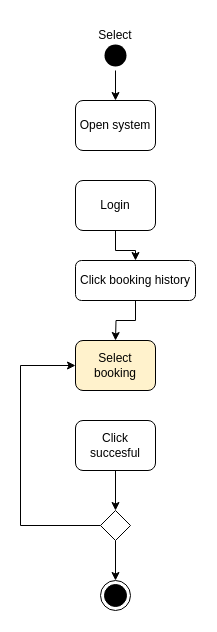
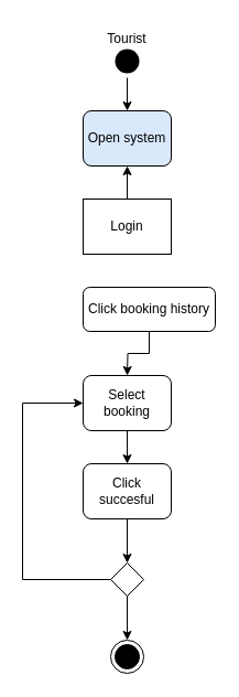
  <mxCell id="0" />
  <mxCell id="1" parent="0" />
  <mxCell id="2" style="edgeStyle=orthogonalEdgeStyle;rounded=0;orthogonalLoop=1;jettySize=auto;html=1;entryX=0.5;entryY=0;entryDx=0;entryDy=0;" edge="1" parent="1" source="3" target="6"><mxGeometry relative="1" as="geometry" /></mxCell>
  <mxCell id="3" value="" style="ellipse;html=1;shape=startState;fillColor=#000000;strokeColor=none;" vertex="1" parent="1"><mxGeometry x="100" y="40" width="30" height="30" as="geometry" /></mxCell>
  <mxCell id="4" value="" style="edgeStyle=orthogonalEdgeStyle;html=1;verticalAlign=bottom;endArrow=open;endSize=8;strokeColor=none;rounded=0;" edge="1" parent="1" source="3"><mxGeometry relative="1" as="geometry"><mxPoint x="145" y="130" as="targetPoint" /></mxGeometry></mxCell>
- <mxCell id="5" value="Select" style="text;html=1;align=center;verticalAlign=middle;whiteSpace=wrap;rounded=0;" vertex="1" parent="1"><mxGeometry x="85" y="20" width="60" height="30" as="geometry" /></mxCell>
- <mxCell id="6" value="Open system" style="rounded=1;whiteSpace=wrap;html=1;" vertex="1" parent="1"><mxGeometry x="75" y="100" width="80" height="50" as="geometry" /></mxCell>
- <mxCell id="7" style="edgeStyle=orthogonalEdgeStyle;rounded=0;orthogonalLoop=1;jettySize=auto;html=1;entryX=0.5;entryY=0;entryDx=0;entryDy=0;" edge="1" parent="1" source="8" target="10"><mxGeometry relative="1" as="geometry" /></mxCell>
- <mxCell id="8" value="Login" style="rounded=1;whiteSpace=wrap;html=1;" vertex="1" parent="1"><mxGeometry x="75" y="180" width="80" height="50" as="geometry" /></mxCell>
+ <mxCell id="5" value="Tourist" style="text;html=1;align=center;verticalAlign=middle;whiteSpace=wrap;rounded=0;" vertex="1" parent="1"><mxGeometry x="85" y="20" width="60" height="30" as="geometry" /></mxCell>
+ <mxCell id="6" value="Open system" style="rounded=1;whiteSpace=wrap;html=1;fillColor=#dae8fc;" vertex="1" parent="1"><mxGeometry x="75" y="100" width="80" height="50" as="geometry" /></mxCell>
+ <mxCell id="7" style="edgeStyle=orthogonalEdgeStyle;rounded=0;orthogonalLoop=1;jettySize=auto;html=1;" edge="1" parent="1" source="8" target="6"><mxGeometry relative="1" as="geometry" /></mxCell>
+ <mxCell id="8" value="Login" style="whiteSpace=wrap;html=1;rounded=0;" vertex="1" parent="1"><mxGeometry x="75" y="180" width="80" height="50" as="geometry" /></mxCell>
  <mxCell id="9" style="edgeStyle=orthogonalEdgeStyle;rounded=0;orthogonalLoop=1;jettySize=auto;html=1;entryX=0.5;entryY=0;entryDx=0;entryDy=0;" edge="1" parent="1" source="10"><mxGeometry relative="1" as="geometry"><mxPoint x="115" y="340" as="targetPoint" /></mxGeometry></mxCell>
  <mxCell id="10" value="Click booking history" style="rounded=1;whiteSpace=wrap;html=1;" vertex="1" parent="1"><mxGeometry x="75" y="260" width="120" height="40" as="geometry" /></mxCell>
  <mxCell id="11" style="edgeStyle=orthogonalEdgeStyle;rounded=0;orthogonalLoop=1;jettySize=auto;html=1;entryX=0.5;entryY=0;entryDx=0;entryDy=0;" edge="1" parent="1" source="12" target="18"><mxGeometry relative="1" as="geometry" /></mxCell>
  <mxCell id="12" value="Click succesful" style="rounded=1;whiteSpace=wrap;html=1;" vertex="1" parent="1"><mxGeometry x="75" y="420" width="80" height="50" as="geometry" /></mxCell>
  <mxCell id="13" value="" style="ellipse;html=1;shape=endState;fillColor=#000000;strokeColor=light-dark(#000000, #ff9090);" vertex="1" parent="1"><mxGeometry x="100" y="580" width="30" height="30" as="geometry" /></mxCell>
- <mxCell id="15" value="Select booking" style="rounded=1;whiteSpace=wrap;html=1;fillColor=#fff2cc;" vertex="1" parent="1"><mxGeometry x="75" y="340" width="80" height="50" as="geometry" /></mxCell>
+ <mxCell id="14" style="edgeStyle=orthogonalEdgeStyle;rounded=0;orthogonalLoop=1;jettySize=auto;html=1;entryX=0.5;entryY=0;entryDx=0;entryDy=0;" edge="1" parent="1" source="15" target="12"><mxGeometry relative="1" as="geometry" /></mxCell>
+ <mxCell id="15" value="Select booking" style="rounded=1;whiteSpace=wrap;html=1;" vertex="1" parent="1"><mxGeometry x="75" y="340" width="80" height="50" as="geometry" /></mxCell>
  <mxCell id="16" style="edgeStyle=orthogonalEdgeStyle;rounded=0;orthogonalLoop=1;jettySize=auto;html=1;entryX=0.5;entryY=0;entryDx=0;entryDy=0;" edge="1" parent="1" source="18" target="13"><mxGeometry relative="1" as="geometry" /></mxCell>
  <mxCell id="17" style="edgeStyle=orthogonalEdgeStyle;rounded=0;orthogonalLoop=1;jettySize=auto;html=1;entryX=0;entryY=0.5;entryDx=0;entryDy=0;" edge="1" parent="1" source="18" target="15"><mxGeometry relative="1" as="geometry"><Array as="points"><mxPoint x="20" y="525" /><mxPoint x="20" y="365" /></Array></mxGeometry></mxCell>
  <mxCell id="18" value="" style="rhombus;whiteSpace=wrap;html=1;" vertex="1" parent="1"><mxGeometry x="100" y="510" width="30" height="30" as="geometry" /></mxCell>
